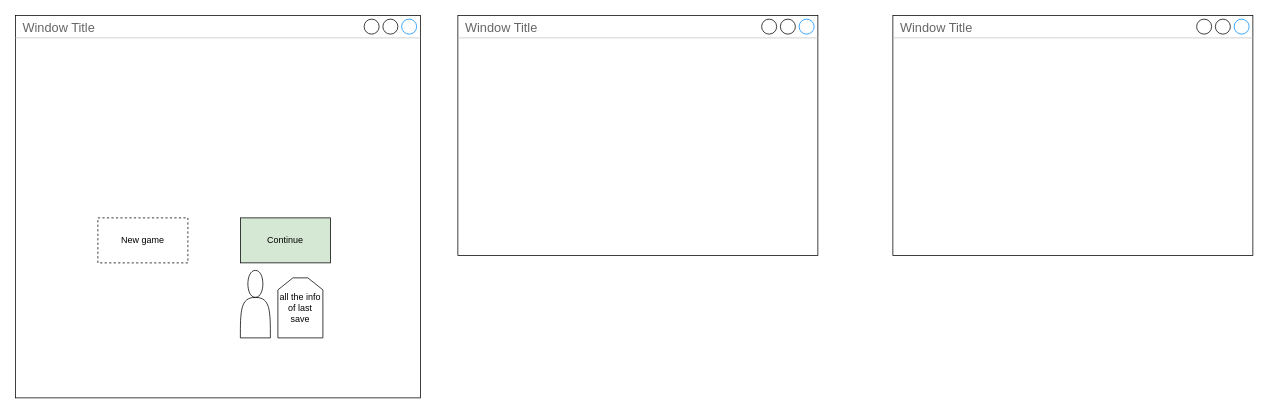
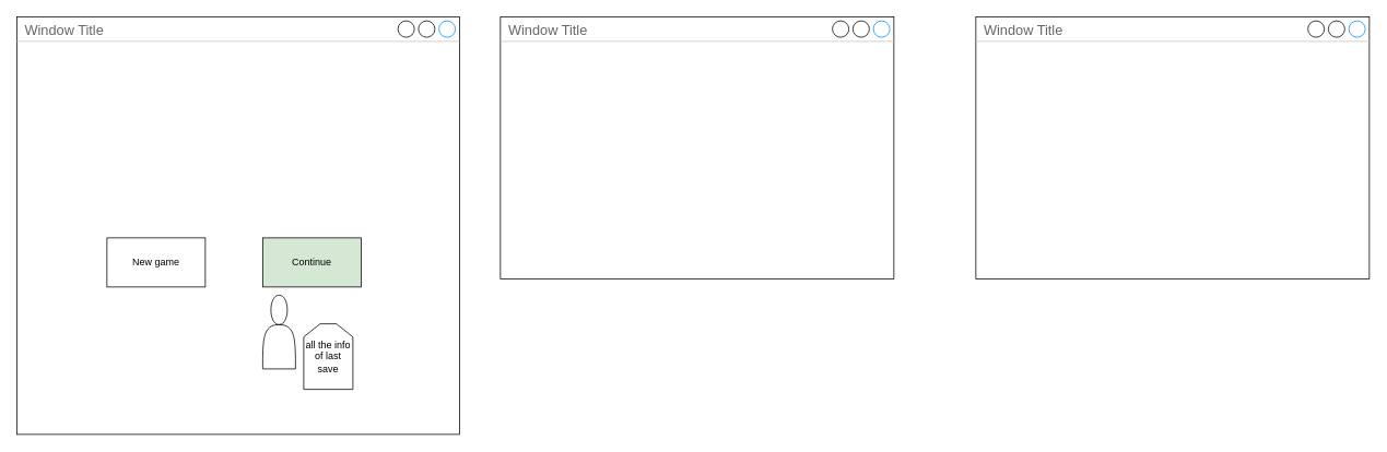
  <mxCell id="0" />
  <mxCell id="1" parent="0" />
  <mxCell id="2" value="Window Title" style="strokeWidth=1;shadow=0;dashed=0;align=center;html=1;shape=mxgraph.mockup.containers.window;align=left;verticalAlign=top;spacingLeft=8;strokeColor2=#008cff;strokeColor3=#c4c4c4;fontColor=#666666;mainText=;fontSize=17;labelBackgroundColor=none;" vertex="1" parent="1"><mxGeometry x="20" y="20" width="540" height="510" as="geometry" /></mxCell>
  <mxCell id="3" value="Window Title" style="strokeWidth=1;shadow=0;dashed=0;align=center;html=1;shape=mxgraph.mockup.containers.window;align=left;verticalAlign=top;spacingLeft=8;strokeColor2=#008cff;strokeColor3=#c4c4c4;fontColor=#666666;mainText=;fontSize=17;labelBackgroundColor=none;" vertex="1" parent="1"><mxGeometry x="1190" y="20" width="480" height="320" as="geometry" /></mxCell>
  <mxCell id="4" value="Window Title" style="strokeWidth=1;shadow=0;dashed=0;align=center;html=1;shape=mxgraph.mockup.containers.window;align=left;verticalAlign=top;spacingLeft=8;strokeColor2=#008cff;strokeColor3=#c4c4c4;fontColor=#666666;mainText=;fontSize=17;labelBackgroundColor=none;" vertex="1" parent="1"><mxGeometry x="610" y="20" width="480" height="320" as="geometry" /></mxCell>
- <mxCell id="5" value="New game" style="rounded=0;whiteSpace=wrap;html=1;dashed=1;" vertex="1" parent="1"><mxGeometry x="130" y="290" width="120" height="60" as="geometry" /></mxCell>
+ <mxCell id="5" value="New game" style="rounded=0;whiteSpace=wrap;html=1;" vertex="1" parent="1"><mxGeometry x="130" y="290" width="120" height="60" as="geometry" /></mxCell>
  <mxCell id="6" value="Continue" style="rounded=0;whiteSpace=wrap;html=1;fillColor=#d5e8d4;" vertex="1" parent="1"><mxGeometry x="320" y="290" width="120" height="60" as="geometry" /></mxCell>
  <mxCell id="7" value="" style="shape=actor;whiteSpace=wrap;html=1;" vertex="1" parent="1"><mxGeometry x="320" y="360" width="40" height="90" as="geometry" /></mxCell>
- <mxCell id="8" value="all the info of last save" style="shape=loopLimit;whiteSpace=wrap;html=1;" vertex="1" parent="1"><mxGeometry x="370" y="370" width="60" height="80" as="geometry" /></mxCell>
+ <mxCell id="8" value="all the info of last save" style="shape=loopLimit;whiteSpace=wrap;html=1;" vertex="1" parent="1"><mxGeometry x="370" y="395" width="60" height="80" as="geometry" /></mxCell>
